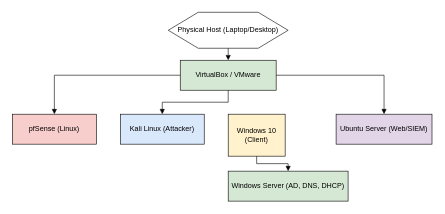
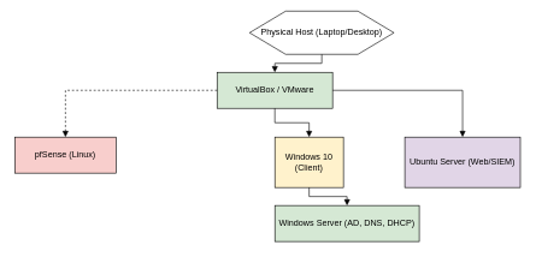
  <mxCell id="0" />
  <mxCell id="1" parent="0" />
- <mxCell id="2" value="Physical Host (Laptop/Desktop)" style="shape=hexagon;whiteSpace=wrap;html=1;" vertex="1" parent="1"><mxGeometry x="280" y="20" width="200" height="60" as="geometry" /></mxCell>
+ <mxCell id="2" value="Physical Host (Laptop/Desktop)" style="shape=hexagon;whiteSpace=wrap;html=1;" vertex="1" parent="1"><mxGeometry x="345" y="15" width="200" height="60" as="geometry" /></mxCell>
  <mxCell id="3" value="VirtualBox / VMware" style="shape=rectangle;whiteSpace=wrap;html=1;fillColor=#d5e8d4;" vertex="1" parent="1"><mxGeometry x="300" y="100" width="160" height="50" as="geometry" /></mxCell>
  <mxCell id="4" value="pfSense (Linux)" style="shape=rectangle;whiteSpace=wrap;html=1;fillColor=#f8cecc;" vertex="1" parent="1"><mxGeometry x="20" y="190" width="140" height="50" as="geometry" /></mxCell>
- <mxCell id="5" value="Kali Linux (Attacker)" style="shape=rectangle;whiteSpace=wrap;html=1;fillColor=#dae8fc;" vertex="1" parent="1"><mxGeometry x="200" y="190" width="140" height="50" as="geometry" /></mxCell>
  <mxCell id="6" value="Windows 10 (Client)" style="shape=rectangle;whiteSpace=wrap;html=1;fillColor=#fff2cc;" vertex="1" parent="1"><mxGeometry x="380" y="190" width="95" height="70" as="geometry" /></mxCell>
- <mxCell id="7" value="Ubuntu Server (Web/SIEM)" style="shape=rectangle;whiteSpace=wrap;html=1;fillColor=#e1d5e7;" vertex="1" parent="1"><mxGeometry x="560" y="190" width="160" height="50" as="geometry" /></mxCell>
+ <mxCell id="7" value="Ubuntu Server (Web/SIEM)" style="shape=rectangle;whiteSpace=wrap;html=1;fillColor=#e1d5e7;" vertex="1" parent="1"><mxGeometry x="560" y="190" width="160" height="70" as="geometry" /></mxCell>
  <mxCell id="8" value="Windows Server (AD, DNS, DHCP)" style="shape=rectangle;whiteSpace=wrap;html=1;fillColor=#d5e8d4;" vertex="1" parent="1"><mxGeometry x="380" y="285" width="200" height="50" as="geometry" /></mxCell>
  <mxCell id="9" style="edgeStyle=orthogonalEdgeStyle;rounded=0;html=1;endArrow=block;" edge="1" parent="1" source="2" target="3"><mxGeometry relative="1" as="geometry" /></mxCell>
- <mxCell id="10" style="edgeStyle=orthogonalEdgeStyle;rounded=0;html=1;endArrow=block;" edge="1" parent="1" source="3" target="4"><mxGeometry relative="1" as="geometry" /></mxCell>
- <mxCell id="11" style="edgeStyle=orthogonalEdgeStyle;rounded=0;html=1;endArrow=block;" edge="1" parent="1" source="3" target="5"><mxGeometry relative="1" as="geometry" /></mxCell>
+ <mxCell id="10" style="edgeStyle=orthogonalEdgeStyle;rounded=0;html=1;endArrow=block;dashed=1;" edge="1" parent="1" source="3" target="4"><mxGeometry relative="1" as="geometry" /></mxCell>
+ <mxCell id="12" style="edgeStyle=orthogonalEdgeStyle;rounded=0;html=1;endArrow=block;" edge="1" parent="1" source="3" target="6"><mxGeometry relative="1" as="geometry" /></mxCell>
  <mxCell id="13" style="edgeStyle=orthogonalEdgeStyle;rounded=0;html=1;endArrow=block;" edge="1" parent="1" source="3" target="7"><mxGeometry relative="1" as="geometry" /></mxCell>
  <mxCell id="14" style="edgeStyle=orthogonalEdgeStyle;rounded=0;html=1;endArrow=block;" edge="1" parent="1" source="6" target="8"><mxGeometry relative="1" as="geometry" /></mxCell>
